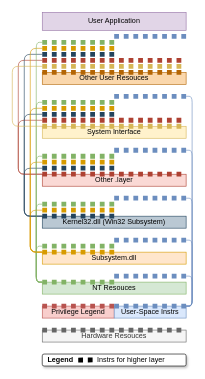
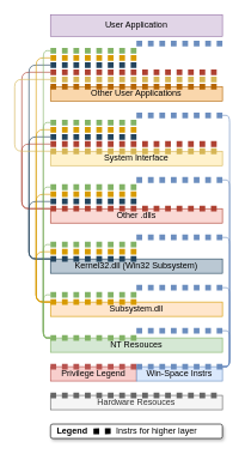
  <mxCell id="0" />
  <mxCell id="1" parent="0" />
  <mxCell id="2" value="" style="endArrow=none;dashed=1;html=1;strokeWidth=8;dashPattern=1 1;fillColor=#dae8fc;strokeColor=#6c8ebf;" parent="1" edge="1"><mxGeometry width="50" height="50" relative="1" as="geometry"><mxPoint x="190" y="160" as="sourcePoint" /><mxPoint x="310" y="160" as="targetPoint" /></mxGeometry></mxCell>
  <mxCell id="3" value="" style="endArrow=none;dashed=1;html=1;strokeWidth=8;dashPattern=1 1;fillColor=#d5e8d4;strokeColor=#82b366;" parent="1" edge="1"><mxGeometry width="50" height="50" relative="1" as="geometry"><mxPoint x="70" y="170" as="sourcePoint" /><mxPoint x="190" y="170" as="targetPoint" /></mxGeometry></mxCell>
  <mxCell id="4" value="" style="endArrow=none;dashed=1;html=1;strokeWidth=8;dashPattern=1 1;fillColor=#ffe6cc;strokeColor=#d79b00;" parent="1" edge="1"><mxGeometry width="50" height="50" relative="1" as="geometry"><mxPoint x="70" y="180" as="sourcePoint" /><mxPoint x="190" y="180" as="targetPoint" /></mxGeometry></mxCell>
  <mxCell id="5" value="" style="endArrow=none;dashed=1;html=1;strokeWidth=8;dashPattern=1 1;fillColor=#bac8d3;strokeColor=#23445d;" parent="1" edge="1"><mxGeometry width="50" height="50" relative="1" as="geometry"><mxPoint x="70" y="190" as="sourcePoint" /><mxPoint x="190" y="190" as="targetPoint" /></mxGeometry></mxCell>
  <mxCell id="6" value="" style="endArrow=none;dashed=1;html=1;strokeWidth=8;dashPattern=1 1;fillColor=#fad9d5;strokeColor=#ae4132;" parent="1" edge="1"><mxGeometry width="50" height="50" relative="1" as="geometry"><mxPoint x="70" y="200" as="sourcePoint" /><mxPoint x="310" y="200" as="targetPoint" /></mxGeometry></mxCell>
  <mxCell id="7" value="" style="endArrow=none;dashed=1;html=1;strokeWidth=8;dashPattern=1 1;fillColor=#dae8fc;strokeColor=#6c8ebf;" parent="1" edge="1"><mxGeometry width="50" height="50" relative="1" as="geometry"><mxPoint x="190" y="250" as="sourcePoint" /><mxPoint x="310" y="250" as="targetPoint" /></mxGeometry></mxCell>
  <mxCell id="8" value="" style="endArrow=none;dashed=1;html=1;strokeWidth=8;dashPattern=1 1;fillColor=#d5e8d4;strokeColor=#82b366;" parent="1" edge="1"><mxGeometry width="50" height="50" relative="1" as="geometry"><mxPoint x="70" y="260" as="sourcePoint" /><mxPoint x="190" y="260" as="targetPoint" /></mxGeometry></mxCell>
  <mxCell id="9" value="" style="endArrow=none;dashed=1;html=1;strokeWidth=8;dashPattern=1 1;fillColor=#ffe6cc;strokeColor=#d79b00;" parent="1" edge="1"><mxGeometry width="50" height="50" relative="1" as="geometry"><mxPoint x="70" y="270" as="sourcePoint" /><mxPoint x="190" y="270" as="targetPoint" /></mxGeometry></mxCell>
  <mxCell id="10" value="" style="endArrow=none;dashed=1;html=1;strokeWidth=8;dashPattern=1 1;fillColor=#bac8d3;strokeColor=#23445d;" parent="1" edge="1"><mxGeometry width="50" height="50" relative="1" as="geometry"><mxPoint x="70" y="280" as="sourcePoint" /><mxPoint x="190" y="280" as="targetPoint" /></mxGeometry></mxCell>
  <mxCell id="11" value="" style="endArrow=none;dashed=1;html=1;strokeWidth=8;dashPattern=1 1;fillColor=#dae8fc;strokeColor=#6c8ebf;" parent="1" edge="1"><mxGeometry width="50" height="50" relative="1" as="geometry"><mxPoint x="190" y="330" as="sourcePoint" /><mxPoint x="310" y="330" as="targetPoint" /></mxGeometry></mxCell>
  <mxCell id="12" value="" style="endArrow=none;dashed=1;html=1;strokeWidth=8;dashPattern=1 1;fillColor=#d5e8d4;strokeColor=#82b366;" parent="1" edge="1"><mxGeometry width="50" height="50" relative="1" as="geometry"><mxPoint x="70" y="340" as="sourcePoint" /><mxPoint x="190" y="340" as="targetPoint" /></mxGeometry></mxCell>
  <mxCell id="13" value="" style="endArrow=none;dashed=1;html=1;strokeWidth=8;dashPattern=1 1;fillColor=#ffe6cc;strokeColor=#d79b00;" parent="1" edge="1"><mxGeometry width="50" height="50" relative="1" as="geometry"><mxPoint x="70" y="350" as="sourcePoint" /><mxPoint x="190" y="350" as="targetPoint" /></mxGeometry></mxCell>
  <mxCell id="14" value="" style="rounded=1;whiteSpace=wrap;html=1;shadow=1;" parent="1" vertex="1"><mxGeometry x="70" y="590" width="240" height="20" as="geometry" /></mxCell>
  <mxCell id="15" value="" style="endArrow=none;dashed=1;html=1;strokeWidth=8;dashPattern=1 1;fillColor=#dae8fc;strokeColor=#6c8ebf;" parent="1" edge="1"><mxGeometry width="50" height="50" relative="1" as="geometry"><mxPoint x="190" y="400" as="sourcePoint" /><mxPoint x="310" y="400" as="targetPoint" /></mxGeometry></mxCell>
  <mxCell id="16" value="" style="endArrow=none;dashed=1;html=1;strokeWidth=8;dashPattern=1 1;fillColor=#d5e8d4;strokeColor=#82b366;" parent="1" edge="1"><mxGeometry width="50" height="50" relative="1" as="geometry"><mxPoint x="70" y="410" as="sourcePoint" /><mxPoint x="190" y="410" as="targetPoint" /></mxGeometry></mxCell>
  <mxCell id="17" value="" style="endArrow=none;dashed=1;html=1;strokeWidth=8;dashPattern=1 1;fillColor=#dae8fc;strokeColor=#6c8ebf;" parent="1" edge="1"><mxGeometry width="50" height="50" relative="1" as="geometry"><mxPoint x="190" y="460" as="sourcePoint" /><mxPoint x="310" y="460" as="targetPoint" /></mxGeometry></mxCell>
  <mxCell id="18" value="Hardware Resouces" style="rounded=0;whiteSpace=wrap;html=1;fillColor=#f5f5f5;strokeColor=#666666;fontColor=#333333;" parent="1" vertex="1"><mxGeometry x="70" y="550" width="240" height="20" as="geometry" /></mxCell>
  <mxCell id="19" value="Privilege Legend" style="rounded=0;whiteSpace=wrap;html=1;fillColor=#f8cecc;strokeColor=#b85450;" parent="1" vertex="1"><mxGeometry x="70" y="510" width="120" height="20" as="geometry" /></mxCell>
- <mxCell id="20" value="User-Space Instrs" style="rounded=0;whiteSpace=wrap;html=1;fillColor=#dae8fc;strokeColor=#6c8ebf;" parent="1" vertex="1"><mxGeometry x="190" y="510" width="120" height="20" as="geometry" /></mxCell>
+ <mxCell id="20" value="Win-Space Instrs" style="rounded=0;whiteSpace=wrap;html=1;fillColor=#dae8fc;strokeColor=#6c8ebf;" parent="1" vertex="1"><mxGeometry x="190" y="510" width="120" height="20" as="geometry" /></mxCell>
  <mxCell id="21" value="" style="endArrow=none;dashed=1;html=1;strokeWidth=8;dashPattern=1 1;fillColor=#f5f5f5;strokeColor=#666666;" parent="1" edge="1"><mxGeometry width="50" height="50" relative="1" as="geometry"><mxPoint x="70" y="550" as="sourcePoint" /><mxPoint x="310" y="550" as="targetPoint" /></mxGeometry></mxCell>
  <mxCell id="22" value="NT Resouces" style="rounded=0;whiteSpace=wrap;html=1;fillColor=#d5e8d4;strokeColor=#82b366;" parent="1" vertex="1"><mxGeometry x="70" y="470" width="240" height="20" as="geometry" /></mxCell>
  <mxCell id="23" value="" style="endArrow=none;dashed=1;html=1;strokeWidth=8;dashPattern=1 1;fillColor=#f8cecc;strokeColor=#b85450;" parent="1" edge="1"><mxGeometry width="50" height="50" relative="1" as="geometry"><mxPoint x="70" y="510" as="sourcePoint" /><mxPoint x="190" y="510" as="targetPoint" /></mxGeometry></mxCell>
  <mxCell id="24" value="" style="endArrow=none;dashed=1;html=1;strokeWidth=8;dashPattern=1 1;fillColor=#dae8fc;strokeColor=#6c8ebf;" parent="1" edge="1"><mxGeometry width="50" height="50" relative="1" as="geometry"><mxPoint x="190" y="510" as="sourcePoint" /><mxPoint x="310" y="510" as="targetPoint" /></mxGeometry></mxCell>
  <mxCell id="25" value="" style="endArrow=none;dashed=1;html=1;strokeWidth=8;dashPattern=1 1;fillColor=#d5e8d4;strokeColor=#82b366;" parent="1" edge="1"><mxGeometry width="50" height="50" relative="1" as="geometry"><mxPoint x="70" y="470" as="sourcePoint" /><mxPoint x="190" y="470" as="targetPoint" /></mxGeometry></mxCell>
  <mxCell id="26" value="Subsystem.dll" style="rounded=0;whiteSpace=wrap;html=1;fillColor=#ffe6cc;strokeColor=#d79b00;" parent="1" vertex="1"><mxGeometry x="70" y="420" width="240" height="20" as="geometry" /></mxCell>
  <mxCell id="27" value="" style="endArrow=none;dashed=1;html=1;strokeWidth=8;dashPattern=1 1;fillColor=#ffe6cc;strokeColor=#d79b00;" parent="1" edge="1"><mxGeometry width="50" height="50" relative="1" as="geometry"><mxPoint x="70" y="420" as="sourcePoint" /><mxPoint x="190" y="420" as="targetPoint" /></mxGeometry></mxCell>
  <mxCell id="28" value="System Interface" style="rounded=0;whiteSpace=wrap;html=1;fillColor=#fff2cc;strokeColor=#d6b656;" parent="1" vertex="1"><mxGeometry x="70" y="210" width="240" height="20" as="geometry" /></mxCell>
  <mxCell id="29" value="User Application" style="rounded=0;whiteSpace=wrap;html=1;fillColor=#e1d5e7;strokeColor=#9673a6;" parent="1" vertex="1"><mxGeometry x="70" y="20" width="240" height="30" as="geometry" /></mxCell>
  <mxCell id="30" value="&lt;b&gt;Legend&lt;/b&gt;" style="text;html=1;align=center;verticalAlign=middle;resizable=0;points=[];autosize=1;" parent="1" vertex="1"><mxGeometry x="70" y="590" width="60" height="20" as="geometry" /></mxCell>
  <mxCell id="31" value="" style="endArrow=none;dashed=1;html=1;strokeWidth=8;dashPattern=1 1;entryX=0.003;entryY=0.493;entryDx=0;entryDy=0;entryPerimeter=0;" parent="1" target="32" edge="1"><mxGeometry width="50" height="50" relative="1" as="geometry"><mxPoint x="130" y="600" as="sourcePoint" /><mxPoint x="150" y="600" as="targetPoint" /></mxGeometry></mxCell>
  <mxCell id="32" value="Instrs for higher layer" style="text;html=1;align=left;verticalAlign=middle;resizable=0;points=[];autosize=1;" parent="1" vertex="1"><mxGeometry x="160" y="590" width="150" height="20" as="geometry" /></mxCell>
  <mxCell id="33" value="Kernel32.dll (Win32 Subsystem)" style="rounded=0;whiteSpace=wrap;html=1;fillColor=#bac8d3;strokeColor=#23445d;" parent="1" vertex="1"><mxGeometry x="70" y="360" width="240" height="20" as="geometry" /></mxCell>
  <mxCell id="34" value="" style="endArrow=none;dashed=1;html=1;strokeWidth=8;dashPattern=1 1;fillColor=#bac8d3;strokeColor=#23445d;" parent="1" edge="1"><mxGeometry width="50" height="50" relative="1" as="geometry"><mxPoint x="70" y="360" as="sourcePoint" /><mxPoint x="190" y="360" as="targetPoint" /></mxGeometry></mxCell>
- <mxCell id="35" value="Other .layer" style="rounded=0;whiteSpace=wrap;html=1;fillColor=#fad9d5;strokeColor=#ae4132;" parent="1" vertex="1"><mxGeometry x="70" y="290" width="240" height="20" as="geometry" /></mxCell>
+ <mxCell id="35" value="Other .dlls" style="rounded=0;whiteSpace=wrap;html=1;fillColor=#fad9d5;strokeColor=#ae4132;" parent="1" vertex="1"><mxGeometry x="70" y="290" width="240" height="20" as="geometry" /></mxCell>
  <mxCell id="36" value="" style="endArrow=none;dashed=1;html=1;strokeWidth=8;dashPattern=1 1;fillColor=#fad9d5;strokeColor=#ae4132;" parent="1" edge="1"><mxGeometry width="50" height="50" relative="1" as="geometry"><mxPoint x="70" y="290" as="sourcePoint" /><mxPoint x="310" y="290" as="targetPoint" /></mxGeometry></mxCell>
  <mxCell id="37" value="" style="endArrow=none;dashed=1;html=1;strokeWidth=8;dashPattern=1 1;fillColor=#fff2cc;strokeColor=#d6b656;" parent="1" edge="1"><mxGeometry width="50" height="50" relative="1" as="geometry"><mxPoint x="70" y="210" as="sourcePoint" /><mxPoint x="310" y="210" as="targetPoint" /></mxGeometry></mxCell>
  <mxCell id="38" value="" style="endArrow=none;html=1;strokeWidth=1;exitX=1;exitY=0;exitDx=0;exitDy=0;fillColor=#dae8fc;strokeColor=#6c8ebf;" parent="1" source="20" edge="1"><mxGeometry width="50" height="50" relative="1" as="geometry"><mxPoint x="370" y="510" as="sourcePoint" /><mxPoint x="310" y="460" as="targetPoint" /><Array as="points"><mxPoint x="320" y="510" /><mxPoint x="320" y="460" /></Array></mxGeometry></mxCell>
  <mxCell id="39" value="" style="endArrow=none;html=1;strokeWidth=1;exitX=1;exitY=0;exitDx=0;exitDy=0;fillColor=#dae8fc;strokeColor=#6c8ebf;" parent="1" edge="1"><mxGeometry width="50" height="50" relative="1" as="geometry"><mxPoint x="310" y="510" as="sourcePoint" /><mxPoint x="310" y="400" as="targetPoint" /><Array as="points"><mxPoint x="320" y="510" /><mxPoint x="320" y="400" /></Array></mxGeometry></mxCell>
  <mxCell id="40" value="" style="endArrow=none;html=1;strokeWidth=1;exitX=1;exitY=0;exitDx=0;exitDy=0;fillColor=#dae8fc;strokeColor=#6c8ebf;" parent="1" edge="1"><mxGeometry width="50" height="50" relative="1" as="geometry"><mxPoint x="310" y="510" as="sourcePoint" /><mxPoint x="310" y="330" as="targetPoint" /><Array as="points"><mxPoint x="320" y="510" /><mxPoint x="320" y="330" /></Array></mxGeometry></mxCell>
  <mxCell id="41" value="" style="endArrow=none;html=1;strokeWidth=1;fillColor=#dae8fc;strokeColor=#6c8ebf;" parent="1" edge="1"><mxGeometry width="50" height="50" relative="1" as="geometry"><mxPoint x="310" y="510" as="sourcePoint" /><mxPoint x="310" y="250" as="targetPoint" /><Array as="points"><mxPoint x="320" y="510" /><mxPoint x="320" y="250" /></Array></mxGeometry></mxCell>
  <mxCell id="42" value="" style="endArrow=none;html=1;strokeWidth=1;fillColor=#dae8fc;strokeColor=#6c8ebf;" parent="1" edge="1"><mxGeometry width="50" height="50" relative="1" as="geometry"><mxPoint x="310" y="510" as="sourcePoint" /><mxPoint x="310" y="160" as="targetPoint" /><Array as="points"><mxPoint x="320" y="510" /><mxPoint x="320" y="160" /></Array></mxGeometry></mxCell>
  <mxCell id="43" value="" style="endArrow=none;html=1;strokeWidth=1;fillColor=#d5e8d4;strokeColor=#82b366;" parent="1" edge="1"><mxGeometry width="50" height="50" relative="1" as="geometry"><mxPoint x="70" y="470" as="sourcePoint" /><mxPoint x="70" y="170" as="targetPoint" /><Array as="points"><mxPoint x="60" y="470" /><mxPoint x="60" y="170" /></Array></mxGeometry></mxCell>
  <mxCell id="44" value="" style="endArrow=none;html=1;strokeWidth=1;fillColor=#d5e8d4;strokeColor=#82b366;" parent="1" edge="1"><mxGeometry width="50" height="50" relative="1" as="geometry"><mxPoint x="70" y="470" as="sourcePoint" /><mxPoint x="70" y="260" as="targetPoint" /><Array as="points"><mxPoint x="60" y="470" /><mxPoint x="60" y="260" /></Array></mxGeometry></mxCell>
  <mxCell id="45" value="" style="endArrow=none;html=1;strokeWidth=1;fillColor=#d5e8d4;strokeColor=#82b366;" parent="1" edge="1"><mxGeometry width="50" height="50" relative="1" as="geometry"><mxPoint x="70" y="470" as="sourcePoint" /><mxPoint x="70" y="340" as="targetPoint" /><Array as="points"><mxPoint x="60" y="470" /><mxPoint x="60" y="340" /></Array></mxGeometry></mxCell>
  <mxCell id="46" value="" style="endArrow=none;html=1;strokeWidth=1;fillColor=#d5e8d4;strokeColor=#82b366;" parent="1" edge="1"><mxGeometry width="50" height="50" relative="1" as="geometry"><mxPoint x="70" y="470" as="sourcePoint" /><mxPoint x="70" y="410" as="targetPoint" /><Array as="points"><mxPoint x="60" y="470" /><mxPoint x="60" y="410" /></Array></mxGeometry></mxCell>
  <mxCell id="47" value="" style="endArrow=none;html=1;strokeWidth=1;fillColor=#ffe6cc;strokeColor=#d79b00;" parent="1" edge="1"><mxGeometry width="50" height="50" relative="1" as="geometry"><mxPoint x="70" y="420" as="sourcePoint" /><mxPoint x="70" y="350" as="targetPoint" /><Array as="points"><mxPoint x="50" y="420" /><mxPoint x="50" y="350" /></Array></mxGeometry></mxCell>
  <mxCell id="48" value="" style="endArrow=none;html=1;strokeWidth=1;fillColor=#ffe6cc;strokeColor=#d79b00;" parent="1" edge="1"><mxGeometry width="50" height="50" relative="1" as="geometry"><mxPoint x="70" y="420" as="sourcePoint" /><mxPoint x="70" y="270" as="targetPoint" /><Array as="points"><mxPoint x="50" y="420" /><mxPoint x="50" y="270" /></Array></mxGeometry></mxCell>
  <mxCell id="49" value="" style="endArrow=none;html=1;strokeWidth=1;fillColor=#ffe6cc;strokeColor=#d79b00;" parent="1" edge="1"><mxGeometry width="50" height="50" relative="1" as="geometry"><mxPoint x="70" y="420" as="sourcePoint" /><mxPoint x="70" y="180" as="targetPoint" /><Array as="points"><mxPoint x="50" y="420" /><mxPoint x="50" y="180" /></Array></mxGeometry></mxCell>
  <mxCell id="50" value="" style="endArrow=none;html=1;strokeWidth=1;fillColor=#bac8d3;strokeColor=#23445d;" parent="1" edge="1"><mxGeometry width="50" height="50" relative="1" as="geometry"><mxPoint x="70" y="360" as="sourcePoint" /><mxPoint x="70" y="280" as="targetPoint" /><Array as="points"><mxPoint x="40" y="360" /><mxPoint x="40" y="280" /></Array></mxGeometry></mxCell>
  <mxCell id="51" value="" style="endArrow=none;html=1;strokeWidth=1;fillColor=#bac8d3;strokeColor=#23445d;" parent="1" edge="1"><mxGeometry width="50" height="50" relative="1" as="geometry"><mxPoint x="70" y="360" as="sourcePoint" /><mxPoint x="70" y="190" as="targetPoint" /><Array as="points"><mxPoint x="40" y="360" /><mxPoint x="40" y="190" /></Array></mxGeometry></mxCell>
  <mxCell id="52" value="" style="endArrow=none;html=1;strokeWidth=1;fillColor=#fad9d5;strokeColor=#ae4132;" parent="1" edge="1"><mxGeometry width="50" height="50" relative="1" as="geometry"><mxPoint x="70" y="290" as="sourcePoint" /><mxPoint x="70" y="200" as="targetPoint" /><Array as="points"><mxPoint x="30" y="290" /><mxPoint x="30" y="200" /></Array></mxGeometry></mxCell>
- <mxCell id="53" value="Other User Resouces" style="rounded=0;whiteSpace=wrap;html=1;fillColor=#fad7ac;strokeColor=#b46504;" vertex="1" parent="1"><mxGeometry x="70" y="120" width="240" height="20" as="geometry" /></mxCell>
+ <mxCell id="53" value="Other User Applications" style="rounded=0;whiteSpace=wrap;html=1;fillColor=#fad7ac;strokeColor=#b46504;" vertex="1" parent="1"><mxGeometry x="70" y="120" width="240" height="20" as="geometry" /></mxCell>
  <mxCell id="54" value="" style="endArrow=none;dashed=1;html=1;strokeWidth=8;dashPattern=1 1;fillColor=#dae8fc;strokeColor=#6c8ebf;" edge="1" parent="1"><mxGeometry width="50" height="50" relative="1" as="geometry"><mxPoint x="190" y="60" as="sourcePoint" /><mxPoint x="310" y="60" as="targetPoint" /></mxGeometry></mxCell>
  <mxCell id="55" value="" style="endArrow=none;dashed=1;html=1;strokeWidth=8;dashPattern=1 1;fillColor=#d5e8d4;strokeColor=#82b366;" edge="1" parent="1"><mxGeometry width="50" height="50" relative="1" as="geometry"><mxPoint x="70" y="70" as="sourcePoint" /><mxPoint x="190" y="70" as="targetPoint" /></mxGeometry></mxCell>
  <mxCell id="56" value="" style="endArrow=none;dashed=1;html=1;strokeWidth=8;dashPattern=1 1;fillColor=#ffe6cc;strokeColor=#d79b00;" edge="1" parent="1"><mxGeometry width="50" height="50" relative="1" as="geometry"><mxPoint x="70" y="80" as="sourcePoint" /><mxPoint x="190" y="80" as="targetPoint" /></mxGeometry></mxCell>
  <mxCell id="57" value="" style="endArrow=none;dashed=1;html=1;strokeWidth=8;dashPattern=1 1;fillColor=#bac8d3;strokeColor=#23445d;" edge="1" parent="1"><mxGeometry width="50" height="50" relative="1" as="geometry"><mxPoint x="70" y="90" as="sourcePoint" /><mxPoint x="190" y="90" as="targetPoint" /></mxGeometry></mxCell>
  <mxCell id="58" value="" style="endArrow=none;dashed=1;html=1;strokeWidth=8;dashPattern=1 1;fillColor=#fad9d5;strokeColor=#ae4132;" edge="1" parent="1"><mxGeometry width="50" height="50" relative="1" as="geometry"><mxPoint x="70" y="100" as="sourcePoint" /><mxPoint x="310" y="100" as="targetPoint" /></mxGeometry></mxCell>
  <mxCell id="59" value="" style="endArrow=none;dashed=1;html=1;strokeWidth=8;dashPattern=1 1;fillColor=#fff2cc;strokeColor=#d6b656;" edge="1" parent="1"><mxGeometry width="50" height="50" relative="1" as="geometry"><mxPoint x="70" y="110" as="sourcePoint" /><mxPoint x="310" y="110" as="targetPoint" /></mxGeometry></mxCell>
  <mxCell id="60" value="" style="endArrow=none;dashed=1;html=1;strokeWidth=8;dashPattern=1 1;fillColor=#fad7ac;strokeColor=#b46504;" edge="1" parent="1"><mxGeometry width="50" height="50" relative="1" as="geometry"><mxPoint x="70" y="120" as="sourcePoint" /><mxPoint x="310" y="120" as="targetPoint" /></mxGeometry></mxCell>
  <mxCell id="61" value="" style="endArrow=none;html=1;strokeWidth=1;fillColor=#fad9d5;strokeColor=#ae4132;" edge="1" parent="1"><mxGeometry width="50" height="50" relative="1" as="geometry"><mxPoint x="70" y="290" as="sourcePoint" /><mxPoint x="70" y="100" as="targetPoint" /><Array as="points"><mxPoint x="30" y="290" /><mxPoint x="30" y="100" /></Array></mxGeometry></mxCell>
  <mxCell id="62" value="" style="endArrow=none;html=1;strokeWidth=1;fillColor=#bac8d3;strokeColor=#23445d;" edge="1" parent="1"><mxGeometry width="50" height="50" relative="1" as="geometry"><mxPoint x="70" y="360" as="sourcePoint" /><mxPoint x="70" y="90" as="targetPoint" /><Array as="points"><mxPoint x="40" y="360" /><mxPoint x="40" y="90" /></Array></mxGeometry></mxCell>
  <mxCell id="63" value="" style="endArrow=none;html=1;strokeWidth=1;fillColor=#ffe6cc;strokeColor=#d79b00;" edge="1" parent="1"><mxGeometry width="50" height="50" relative="1" as="geometry"><mxPoint x="70" y="420" as="sourcePoint" /><mxPoint x="70" y="80" as="targetPoint" /><Array as="points"><mxPoint x="50" y="420" /><mxPoint x="50" y="80" /></Array></mxGeometry></mxCell>
  <mxCell id="64" value="" style="endArrow=none;html=1;strokeWidth=1;fillColor=#d5e8d4;strokeColor=#82b366;" edge="1" parent="1"><mxGeometry width="50" height="50" relative="1" as="geometry"><mxPoint x="70" y="470" as="sourcePoint" /><mxPoint x="70" y="70" as="targetPoint" /><Array as="points"><mxPoint x="60" y="470" /><mxPoint x="60" y="70" /></Array></mxGeometry></mxCell>
  <mxCell id="65" value="" style="endArrow=none;html=1;strokeWidth=1;fillColor=#fff2cc;strokeColor=#d6b656;" edge="1" parent="1"><mxGeometry width="50" height="50" relative="1" as="geometry"><mxPoint x="70" y="210" as="sourcePoint" /><mxPoint x="70" y="110" as="targetPoint" /><Array as="points"><mxPoint x="20" y="210" /><mxPoint x="20" y="110" /></Array></mxGeometry></mxCell>
